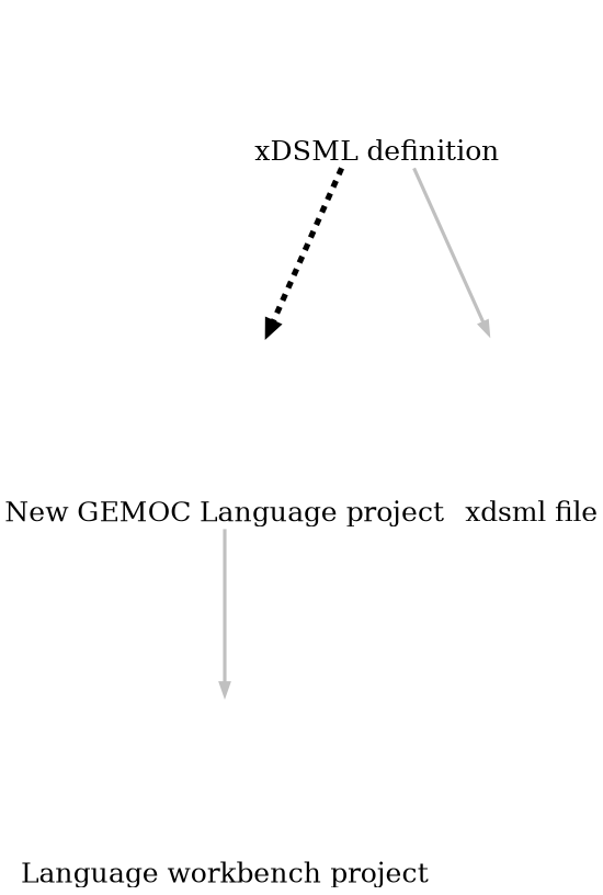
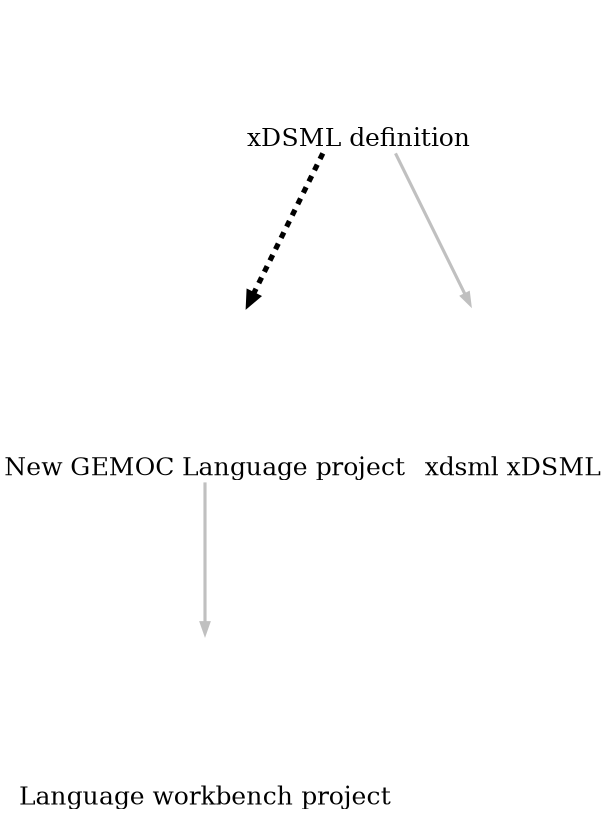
  digraph {
    rankdir=TB
    ranksep=2.0
    node [fontsize=24 labelloc=b margin="0,1.0" shape=none]
    edge [style="setlinewidth(3)" color=gray]
    n1 [label="xDSML definition" margin="0,0.8"]
    n2 [label="New GEMOC Language project"]
-   n3 [label="xdsml file"]
+   n3 [label="xdsml xDSML"]
    n4 [label="Language workbench project"]
    n1 -> n2 [style="dashed,setlinewidth(5)" color=""]
    n1 -> n3
    n2 -> n4
  }
